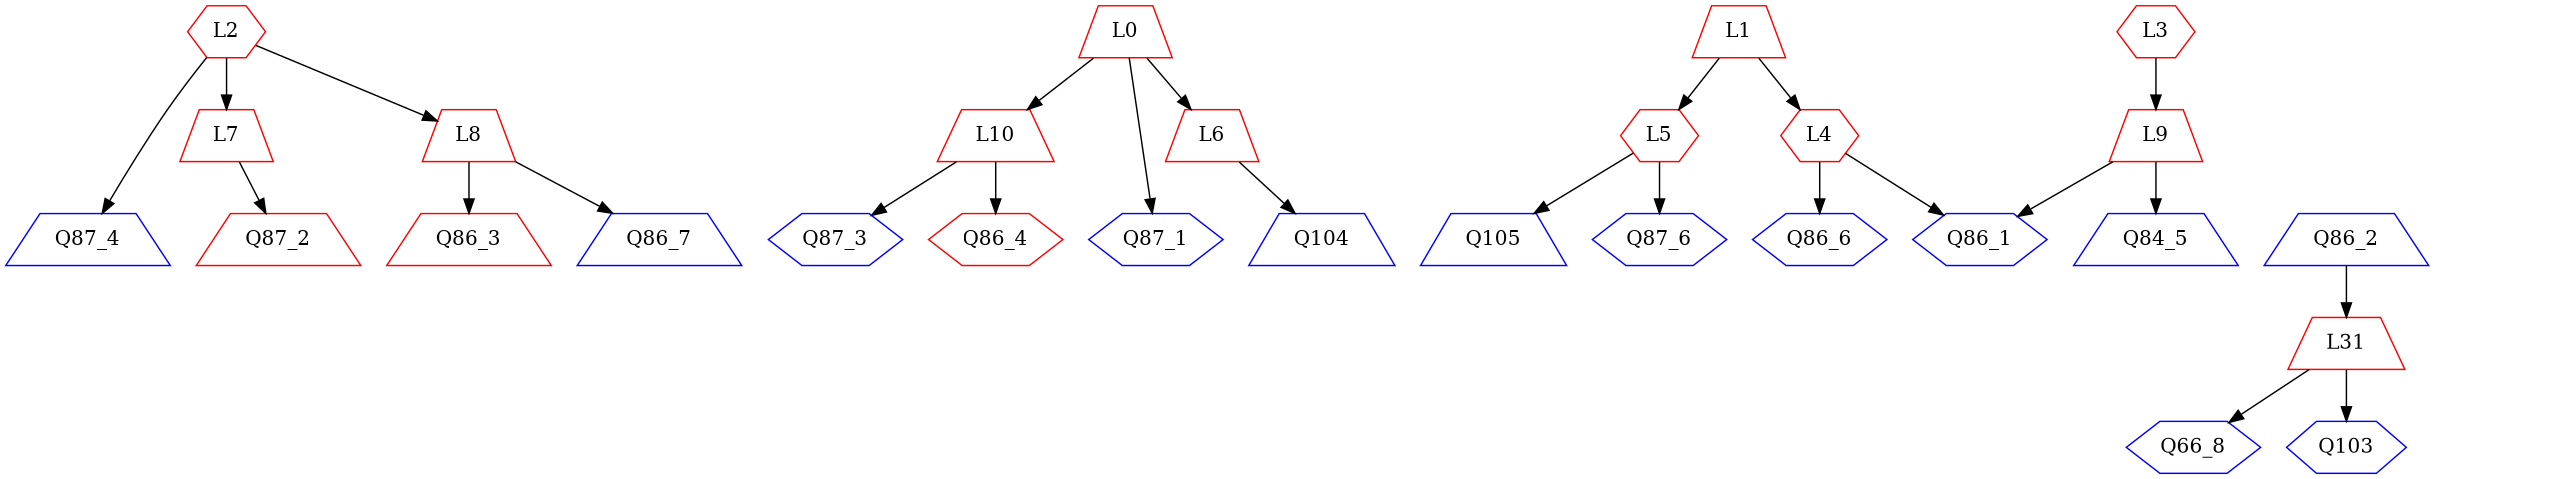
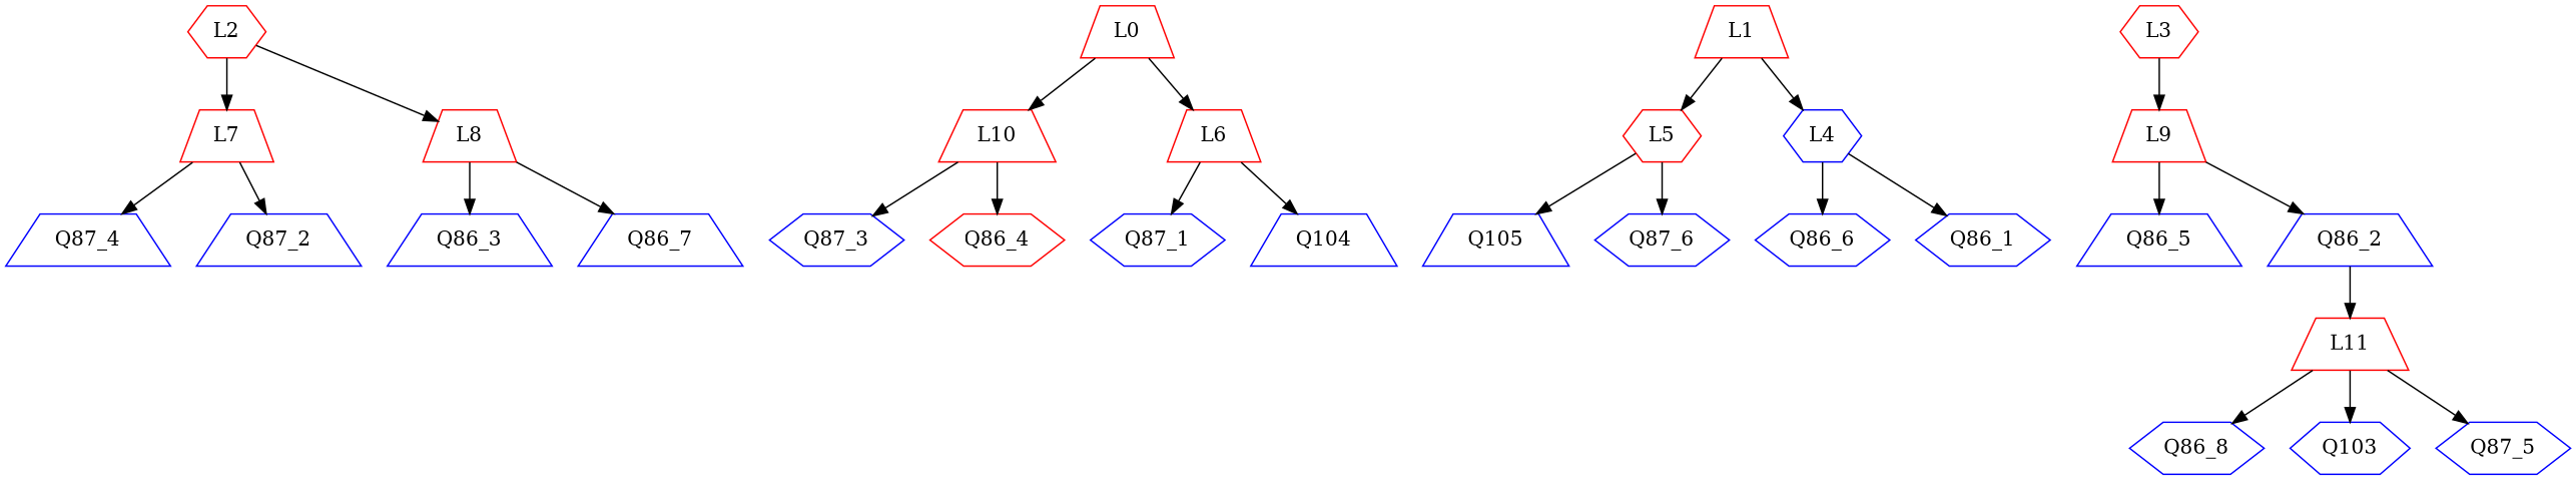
  digraph {
    node [color=blue shape=trapezium]
    edge [color=black]
    L7 [color=red]
    Q87_4
-   Q87_2 [color=red]
+   Q87_2
    Q87_1 [shape=hexagon]
    L10 [color=red]
    Q87_3 [shape=hexagon]
    Q86_4 [color=red shape=hexagon]
-   Q86_3 [color=red]
-   Q86_8 [shape=hexagon label=Q66_8]
-   L11 [color=red label=L31]
+   Q86_3
+   Q86_8 [shape=hexagon]
+   L11 [color=red]
    Q103 [shape=hexagon]
+   Q87_5 [shape=hexagon]
    L3 [color=red shape=hexagon]
    L9 [color=red]
    Q105
-   Q86_5 [label=Q84_5]
+   Q86_5
    Q86_2
-   L4 [color=red shape=hexagon]
+   L4 [shape=hexagon]
    Q86_1 [shape=hexagon]
    Q86_6 [shape=hexagon]
    Q87_6 [shape=hexagon]
    L2 [color=red shape=hexagon]
    L8 [color=red]
    Q86_7
    L6 [color=red]
    Q104
    L5 [color=red shape=hexagon]
    L1 [color=red]
    L0 [color=red]
    subgraph sub_1 {
    }
    subgraph sub_2 {
      L7
      Q87_4
      Q87_2
      Q87_1
      L10
      Q87_3
      Q86_4
      Q86_3
      Q86_8
      L11
      Q103
+     Q87_5
      L3
      L9
      Q105
      Q86_5
      Q86_2
      L4
      Q86_1
      Q86_6
      Q87_6
      L2
      L8
      Q86_7
      L6
      Q104
      L5
      L1
      L0
    }
-   L2 -> Q87_4
+   L7 -> Q87_4
    L7 -> Q87_2
    L10 -> Q87_3
    L10 -> Q86_4
    L11 -> Q86_8
    L11 -> Q103
+   L11 -> Q87_5
    L3 -> L9
    L9 -> Q86_5
-   L9 -> Q86_1
+   L9 -> Q86_2
    Q86_2 -> L11
    L4 -> Q86_1
    L4 -> Q86_6
    L2 -> L7
    L2 -> L8
    L8 -> Q86_3
    L8 -> Q86_7
-   L0 -> Q87_1
+   L6 -> Q87_1
    L6 -> Q104
    L5 -> Q105
    L5 -> Q87_6
    L1 -> L4
    L1 -> L5
    L0 -> L10
    L0 -> L6
  }
